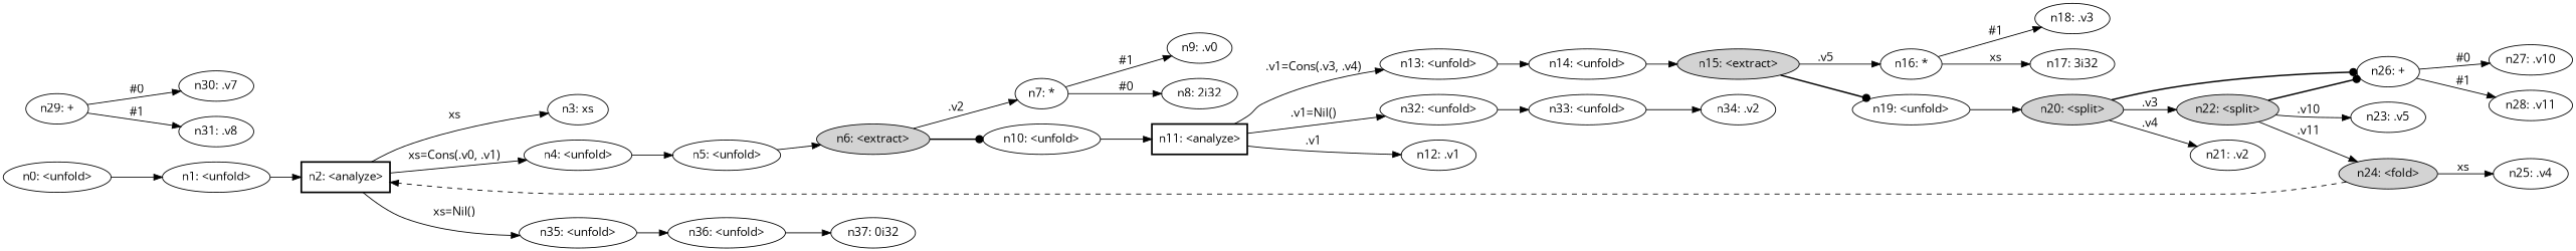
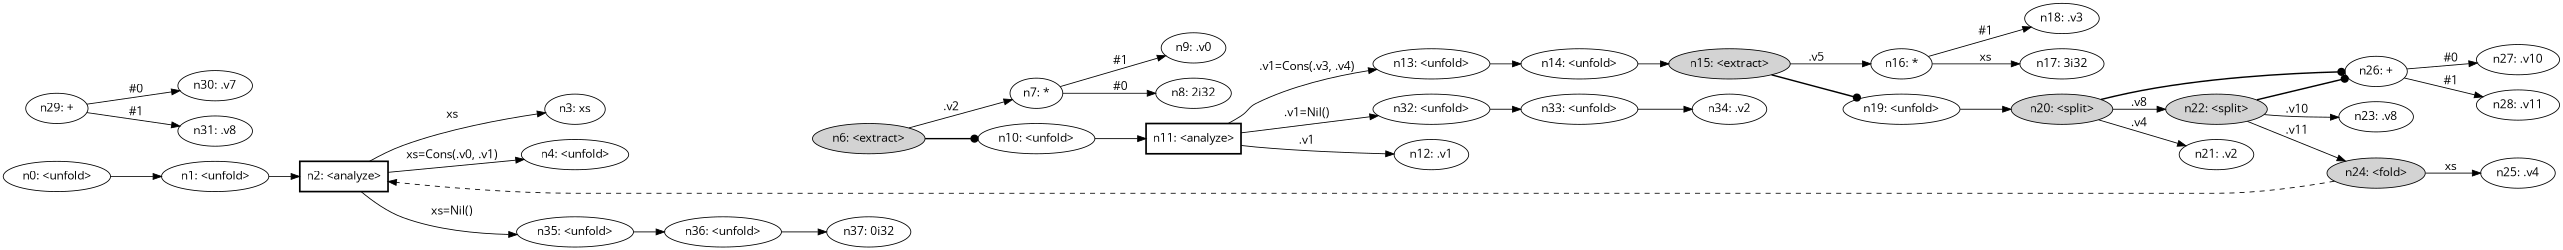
  digraph {
    fontname="Open Sans"
    rankdir=LR
    node [fontname="Open Sans"]
    edge [fontname="Open Sans"]
    n1 [label="n0: <unfold>"]
    n2 [label="n1: <unfold>"]
    n3 [label="n2: <analyze>" shape=box style=bold]
    n4 [label="n3: xs"]
    n5 [label="n4: <unfold>"]
    n6 [label="n35: <unfold>"]
-   n7 [label="n5: <unfold>"]
    n8 [label="n36: <unfold>"]
    n9 [label="n6: <extract>" style=filled]
    n10 [label="n7: *"]
    n11 [label="n10: <unfold>"]
    n12 [label="n8: 2i32"]
    n13 [label="n9: .v0"]
    n14 [label="n11: <analyze>" shape=box style=bold]
    n15 [label="n12: .v1"]
    n16 [label="n13: <unfold>"]
    n17 [label="n32: <unfold>"]
    n18 [label="n14: <unfold>"]
    n19 [label="n33: <unfold>"]
    n20 [label="n15: <extract>" style=filled]
    n21 [label="n16: *"]
    n22 [label="n19: <unfold>"]
    n23 [label="n17: 3i32"]
    n24 [label="n18: .v3"]
    n25 [label="n20: <split>" style=filled]
    n26 [label="n21: .v2"]
    n27 [label="n22: <split>" style=filled]
    n28 [label="n26: +"]
-   n29 [label="n23: .v5"]
+   n29 [label="n23: .v8"]
    n30 [label="n24: <fold>" style=filled]
    n31 [label="n29: +"]
    n32 [label="n30: .v7"]
    n33 [label="n31: .v8"]
    n34 [label="n25: .v4"]
    n35 [label="n27: .v10"]
    n36 [label="n28: .v11"]
    n37 [label="n34: .v2"]
    n38 [label="n37: 0i32"]
    n1 -> n2
    n2 -> n3
    n3 -> n4 [label=" xs "]
    n3 -> n5 [label=" xs=Cons(.v0, .v1) "]
    n3 -> n6 [label=" xs=Nil() "]
-   n5 -> n7
    n6 -> n8
-   n7 -> n9
    n8 -> n38
    n9 -> n10 [label=" .v2 "]
    n9 -> n11 [arrowhead=dot penwidth=1.7]
    n10 -> n12 [label=" #0 "]
    n10 -> n13 [label=" #1 "]
    n11 -> n14
    n14 -> n15 [label=" .v1 "]
    n14 -> n16 [label=" .v1=Cons(.v3, .v4) "]
    n14 -> n17 [label=" .v1=Nil() "]
    n16 -> n18
    n17 -> n19
    n18 -> n20
    n19 -> n37
    n20 -> n21 [label=" .v5 "]
    n20 -> n22 [arrowhead=dot penwidth=1.7]
    n21 -> n23 [label=" xs "]
    n21 -> n24 [label=" #1 "]
    n22 -> n25
    n25 -> n26 [label=" .v4 "]
-   n25 -> n27 [label=" .v3 "]
+   n25 -> n27 [label=" .v8 "]
    n25 -> n28 [arrowhead=dot penwidth=1.7]
    n27 -> n28 [arrowhead=dot penwidth=1.7]
    n27 -> n29 [label=" .v10 "]
    n27 -> n30 [label=" .v11 "]
    n28 -> n35 [label=" #0 "]
    n28 -> n36 [label=" #1 "]
    n30 -> n3 [style=dashed]
    n30 -> n34 [label=" xs "]
    n31 -> n32 [label=" #0 "]
    n31 -> n33 [label=" #1 "]
  }
